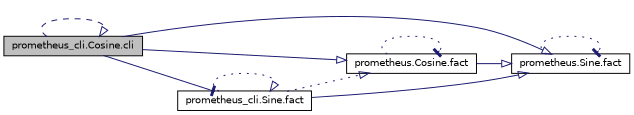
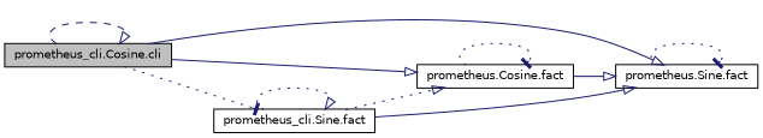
  digraph {
    rankdir=LR
    node [color=black fillcolor=white fontname=Helvetica fontsize=10 shape=record style=filled]
    edge [arrowhead=onormal color=midnightblue fontname=Helvetica fontsize=10 labelfontname=Helvetica labelfontsize=10 style=dotted]
    n1 [fillcolor=grey75 fontcolor=black height=0.2 label="prometheus_cli.Cosine.cli" width=0.4]
    n2 [height=0.2 label="prometheus.Sine.fact" width=0.4]
    n3 [height=0.2 label="prometheus.Cosine.fact" width=0.4]
    n4 [height=0.2 label="prometheus_cli.Sine.fact" width=0.4]
    n1 -> n1 [style=dashed]
    n1 -> n2 [style=solid]
    n1 -> n3 [style=solid]
-   n1 -> n4 [arrowhead=tee style=solid]
+   n1 -> n4 [arrowhead=tee]
    n2 -> n2 [arrowhead=tee]
    n3 -> n2 [style=solid]
    n3 -> n3 [arrowhead=tee]
    n4 -> n2 [style=solid]
    n4 -> n3
    n4 -> n4
  }
